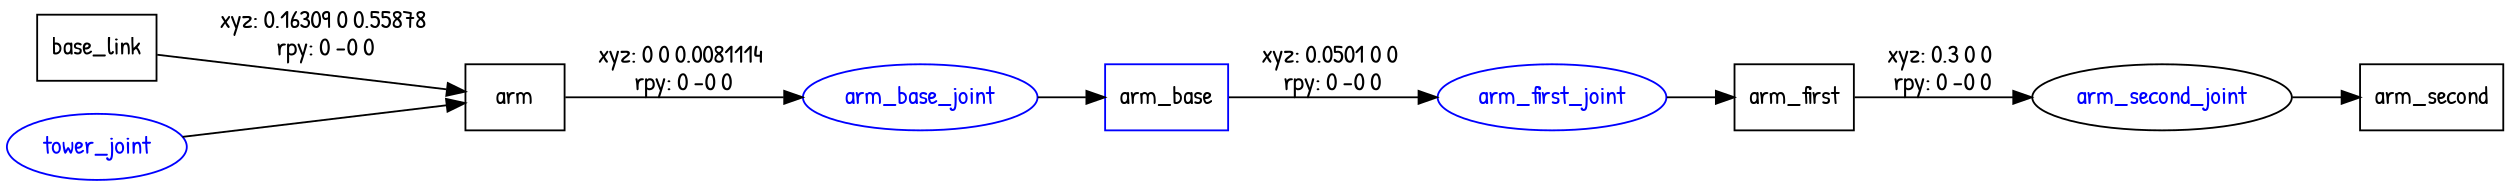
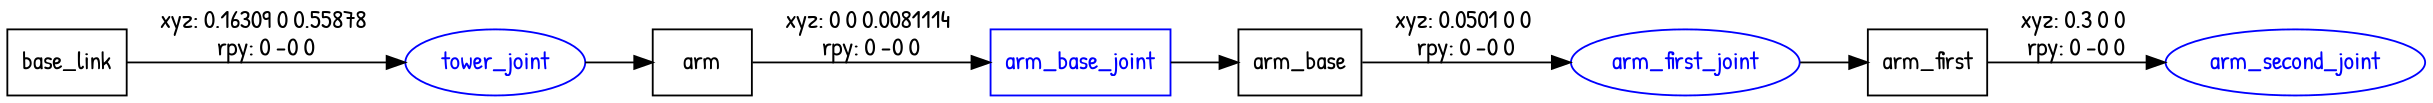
  digraph {
    fontname="Patrick Hand"
    rankdir=LR
    node [fontname="Patrick Hand" shape=box]
    edge [fontname="Patrick Hand"]
    n1 [label=base_link]
    tower_joint [color=blue fontcolor=blue shape=ellipse]
    n3 [label=arm]
-   arm_base_joint [color=blue fontcolor=blue shape=ellipse]
-   n5 [label=arm_base color=blue]
+   arm_base_joint [color=blue fontcolor=blue]
+   n5 [label=arm_base]
    arm_first_joint [color=blue fontcolor=blue shape=ellipse]
    n7 [label=arm_first]
-   arm_second_joint [color=black fontcolor=blue shape=ellipse]
-   n9 [label=arm_second]
-   n1 -> n3 [label="xyz: 0.16309 0 0.55878 \nrpy: 0 -0 0"]
+   arm_second_joint [color=blue fontcolor=blue shape=ellipse]
+   n1 -> tower_joint [label="xyz: 0.16309 0 0.55878 \nrpy: 0 -0 0"]
    tower_joint -> n3
    n3 -> arm_base_joint [label="xyz: 0 0 0.0081114 \nrpy: 0 -0 0"]
    arm_base_joint -> n5
    n5 -> arm_first_joint [label="xyz: 0.0501 0 0 \nrpy: 0 -0 0"]
    arm_first_joint -> n7
    n7 -> arm_second_joint [label="xyz: 0.3 0 0 \nrpy: 0 -0 0"]
-   arm_second_joint -> n9
  }
